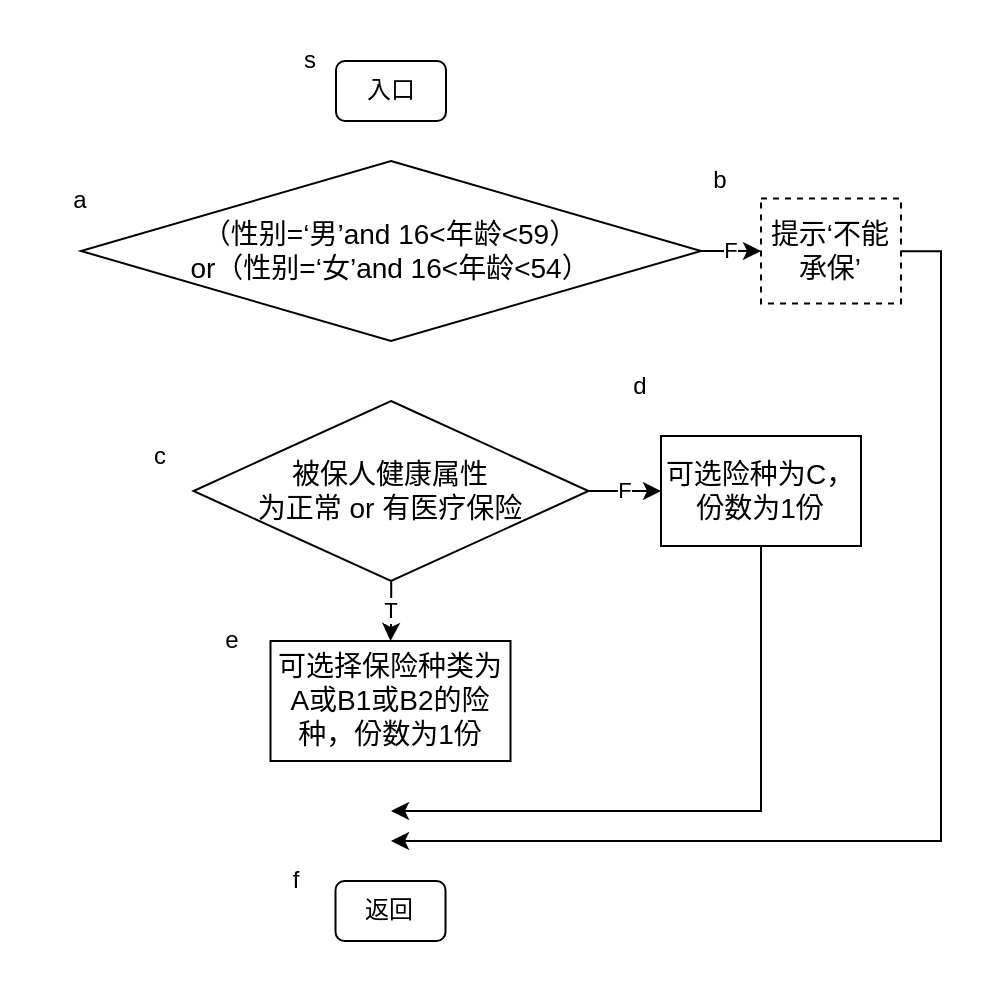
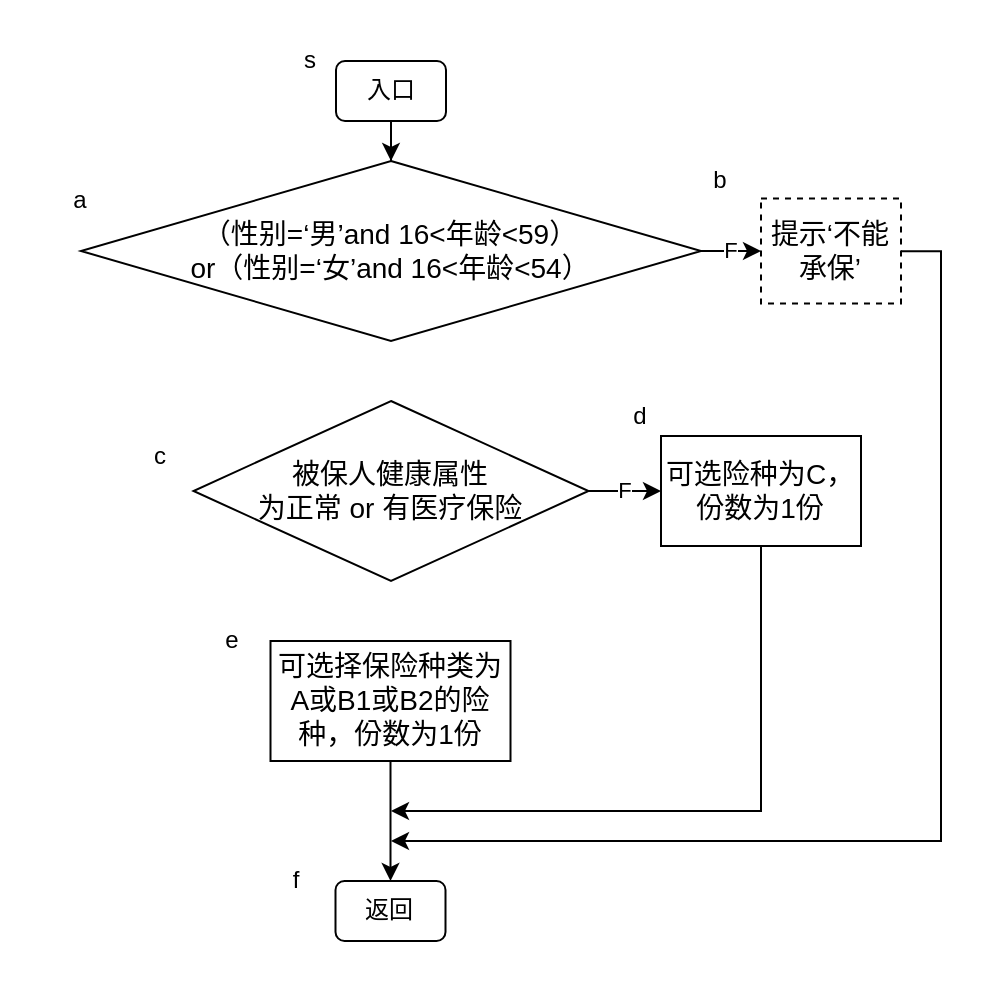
  <mxCell id="0" />
  <mxCell id="1" parent="0" />
  <mxCell id="2" value="F" style="edgeStyle=orthogonalEdgeStyle;rounded=0;orthogonalLoop=1;jettySize=auto;html=1;entryX=0;entryY=0.5;entryDx=0;entryDy=0;" edge="1" parent="1" source="3" target="12"><mxGeometry relative="1" as="geometry"><mxPoint x="390" y="115" as="targetPoint" /></mxGeometry></mxCell>
  <mxCell id="3" value="&lt;span style=&quot;font-size: 10.5pt&quot;&gt;（性别&lt;span lang=&quot;EN-US&quot;&gt;=&lt;/span&gt;‘男’&lt;span lang=&quot;EN-US&quot;&gt;and 16&amp;lt;&lt;/span&gt;年龄&lt;span lang=&quot;EN-US&quot;&gt;&amp;lt;59&lt;/span&gt;）&lt;span lang=&quot;EN-US&quot;&gt;&lt;br/&gt;or&lt;/span&gt;（性别&lt;span lang=&quot;EN-US&quot;&gt;=&lt;/span&gt;‘女’&lt;span lang=&quot;EN-US&quot;&gt;and 16&amp;lt;&lt;/span&gt;年龄&lt;span lang=&quot;EN-US&quot;&gt;&amp;lt;54&lt;/span&gt;）&lt;/span&gt;" style="rhombus;whiteSpace=wrap;html=1;" vertex="1" parent="1"><mxGeometry x="40" y="80" width="310" height="90" as="geometry" /></mxCell>
- <mxCell id="4" value="T" style="edgeStyle=orthogonalEdgeStyle;rounded=0;orthogonalLoop=1;jettySize=auto;html=1;entryX=0.5;entryY=0;entryDx=0;entryDy=0;" edge="1" parent="1" source="6" target="8"><mxGeometry relative="1" as="geometry"><mxPoint x="175" y="360.001" as="targetPoint" /></mxGeometry></mxCell>
  <mxCell id="5" value="F" style="edgeStyle=orthogonalEdgeStyle;rounded=0;orthogonalLoop=1;jettySize=auto;html=1;entryX=0;entryY=0.5;entryDx=0;entryDy=0;" edge="1" parent="1" source="6" target="10"><mxGeometry relative="1" as="geometry"><mxPoint x="350" y="265" as="targetPoint" /></mxGeometry></mxCell>
  <mxCell id="6" value="&lt;span style=&quot;font-size: 10.5pt&quot;&gt;被保人健康属性&lt;br&gt;为正常&lt;span lang=&quot;EN-US&quot;&gt; or &lt;/span&gt;有医疗保险&lt;/span&gt;" style="rhombus;whiteSpace=wrap;html=1;" vertex="1" parent="1"><mxGeometry x="96.25" y="200" width="197.5" height="90" as="geometry" /></mxCell>
+ <mxCell id="7" style="edgeStyle=orthogonalEdgeStyle;rounded=0;orthogonalLoop=1;jettySize=auto;html=1;entryX=0.5;entryY=0;entryDx=0;entryDy=0;" edge="1" parent="1" source="8" target="15"><mxGeometry relative="1" as="geometry" /></mxCell>
  <mxCell id="8" value="&lt;span style=&quot;font-size: 14px&quot;&gt;可选择保险种类为&lt;/span&gt;&lt;br style=&quot;font-size: 14px&quot;&gt;&lt;span lang=&quot;EN-US&quot; style=&quot;font-size: 14px&quot;&gt;A&lt;/span&gt;&lt;span style=&quot;font-size: 14px&quot;&gt;或&lt;/span&gt;&lt;span lang=&quot;EN-US&quot; style=&quot;font-size: 14px&quot;&gt;B1&lt;/span&gt;&lt;span style=&quot;font-size: 14px&quot;&gt;或&lt;/span&gt;&lt;span lang=&quot;EN-US&quot; style=&quot;font-size: 14px&quot;&gt;B2&lt;/span&gt;&lt;span style=&quot;font-size: 14px&quot;&gt;的险种，份数为&lt;/span&gt;&lt;span lang=&quot;EN-US&quot; style=&quot;font-size: 14px&quot;&gt;1&lt;/span&gt;&lt;span style=&quot;font-size: 14px&quot;&gt;份&lt;/span&gt;" style="rounded=0;whiteSpace=wrap;html=1;" vertex="1" parent="1"><mxGeometry x="134.75" y="320" width="120" height="60" as="geometry" /></mxCell>
  <mxCell id="9" style="edgeStyle=orthogonalEdgeStyle;rounded=0;orthogonalLoop=1;jettySize=auto;html=1;" edge="1" parent="1"><mxGeometry relative="1" as="geometry"><mxPoint x="380" y="267.5" as="sourcePoint" /><mxPoint x="195" y="405" as="targetPoint" /><Array as="points"><mxPoint x="380" y="405" /></Array></mxGeometry></mxCell>
  <mxCell id="10" value="&lt;span style=&quot;font-size: 14px&quot;&gt;可选险种为&lt;/span&gt;&lt;span lang=&quot;EN-US&quot; style=&quot;font-size: 14px&quot;&gt;C&lt;/span&gt;&lt;span style=&quot;font-size: 14px&quot;&gt;，份数为&lt;/span&gt;&lt;span lang=&quot;EN-US&quot; style=&quot;font-size: 14px&quot;&gt;1&lt;/span&gt;&lt;span style=&quot;font-size: 14px&quot;&gt;份&lt;/span&gt;" style="rounded=0;whiteSpace=wrap;html=1;" vertex="1" parent="1"><mxGeometry x="330" y="217.5" width="100" height="55" as="geometry" /></mxCell>
  <mxCell id="11" style="edgeStyle=orthogonalEdgeStyle;rounded=0;orthogonalLoop=1;jettySize=auto;html=1;" edge="1" parent="1" source="12"><mxGeometry relative="1" as="geometry"><mxPoint x="195" y="420" as="targetPoint" /><Array as="points"><mxPoint x="470" y="125" /><mxPoint x="470" y="420" /></Array></mxGeometry></mxCell>
  <mxCell id="12" value="&lt;span style=&quot;font-size: 10.5pt&quot;&gt;提示‘不能承保’&lt;/span&gt;" style="rounded=0;whiteSpace=wrap;html=1;dashed=1;" vertex="1" parent="1"><mxGeometry x="380" y="98.75" width="70" height="52.5" as="geometry" /></mxCell>
+ <mxCell id="13" style="edgeStyle=orthogonalEdgeStyle;rounded=0;orthogonalLoop=1;jettySize=auto;html=1;entryX=0.5;entryY=0;entryDx=0;entryDy=0;" edge="1" parent="1" source="14" target="3"><mxGeometry relative="1" as="geometry" /></mxCell>
  <mxCell id="14" value="入口" style="rounded=1;whiteSpace=wrap;html=1;" vertex="1" parent="1"><mxGeometry x="167.5" y="30" width="55" height="30" as="geometry" /></mxCell>
  <mxCell id="15" value="返回" style="rounded=1;whiteSpace=wrap;html=1;" vertex="1" parent="1"><mxGeometry x="167.25" y="440" width="55" height="30" as="geometry" /></mxCell>
  <mxCell id="16" value="s" style="text;html=1;strokeColor=none;fillColor=none;align=center;verticalAlign=middle;whiteSpace=wrap;rounded=0;" vertex="1" parent="1"><mxGeometry x="134.75" y="20" width="40" height="20" as="geometry" /></mxCell>
  <mxCell id="17" value="a" style="text;html=1;strokeColor=none;fillColor=none;align=center;verticalAlign=middle;whiteSpace=wrap;rounded=0;" vertex="1" parent="1"><mxGeometry x="20" y="90" width="40" height="20" as="geometry" /></mxCell>
  <mxCell id="18" value="b" style="text;html=1;strokeColor=none;fillColor=none;align=center;verticalAlign=middle;whiteSpace=wrap;rounded=0;" vertex="1" parent="1"><mxGeometry x="340" y="80" width="40" height="20" as="geometry" /></mxCell>
  <mxCell id="19" value="c" style="text;html=1;strokeColor=none;fillColor=none;align=center;verticalAlign=middle;whiteSpace=wrap;rounded=0;" vertex="1" parent="1"><mxGeometry x="60" y="217.5" width="40" height="20" as="geometry" /></mxCell>
- <mxCell id="20" value="d" style="text;html=1;strokeColor=none;fillColor=none;align=center;verticalAlign=middle;whiteSpace=wrap;rounded=0;" vertex="1" parent="1"><mxGeometry x="300" y="182.5" width="40" height="20" as="geometry" /></mxCell>
+ <mxCell id="20" value="d" style="text;html=1;strokeColor=none;fillColor=none;align=center;verticalAlign=middle;whiteSpace=wrap;rounded=0;" vertex="1" parent="1"><mxGeometry x="300" y="197.5" width="40" height="20" as="geometry" /></mxCell>
  <mxCell id="21" value="e" style="text;html=1;strokeColor=none;fillColor=none;align=center;verticalAlign=middle;whiteSpace=wrap;rounded=0;" vertex="1" parent="1"><mxGeometry x="96.25" y="310" width="40" height="20" as="geometry" /></mxCell>
  <mxCell id="22" value="f" style="text;html=1;strokeColor=none;fillColor=none;align=center;verticalAlign=middle;whiteSpace=wrap;rounded=0;" vertex="1" parent="1"><mxGeometry x="127.5" y="430" width="40" height="20" as="geometry" /></mxCell>
